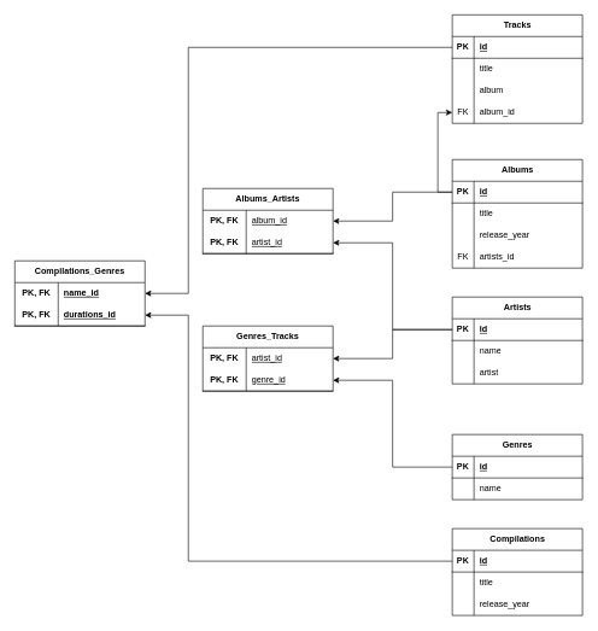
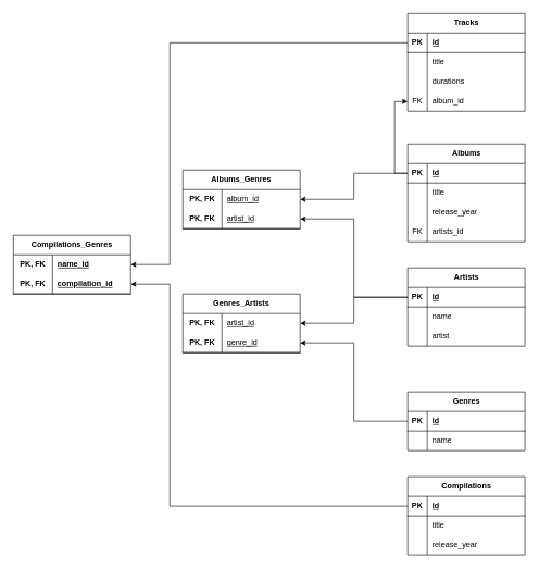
  <mxCell id="0" />
  <mxCell id="1" parent="0" />
  <mxCell id="2" value="Tracks" style="shape=table;startSize=30;container=1;collapsible=1;childLayout=tableLayout;fixedRows=1;rowLines=0;fontStyle=1;align=center;resizeLast=1;html=1;" vertex="1" parent="1"><mxGeometry x="625" y="20" width="180" height="150" as="geometry" /></mxCell>
  <mxCell id="3" value="" style="shape=tableRow;horizontal=0;startSize=0;swimlaneHead=0;swimlaneBody=0;fillColor=none;collapsible=0;dropTarget=0;points=[[0,0.5],[1,0.5]];portConstraint=eastwest;top=0;left=0;right=0;bottom=1;" vertex="1" parent="2"><mxGeometry y="30" width="180" height="30" as="geometry" /></mxCell>
  <mxCell id="4" value="PK" style="shape=partialRectangle;connectable=0;fillColor=none;top=0;left=0;bottom=0;right=0;fontStyle=1;overflow=hidden;whiteSpace=wrap;html=1;" vertex="1" parent="3"><mxGeometry width="30" height="30" as="geometry"><mxRectangle width="30" height="30" as="alternateBounds" /></mxGeometry></mxCell>
  <mxCell id="5" value="id" style="shape=partialRectangle;connectable=0;fillColor=none;top=0;left=0;bottom=0;right=0;align=left;spacingLeft=6;fontStyle=5;overflow=hidden;whiteSpace=wrap;html=1;" vertex="1" parent="3"><mxGeometry x="30" width="150" height="30" as="geometry"><mxRectangle width="150" height="30" as="alternateBounds" /></mxGeometry></mxCell>
  <mxCell id="6" value="" style="shape=tableRow;horizontal=0;startSize=0;swimlaneHead=0;swimlaneBody=0;fillColor=none;collapsible=0;dropTarget=0;points=[[0,0.5],[1,0.5]];portConstraint=eastwest;top=0;left=0;right=0;bottom=0;" vertex="1" parent="2"><mxGeometry y="60" width="180" height="30" as="geometry" /></mxCell>
  <mxCell id="7" value="" style="shape=partialRectangle;connectable=0;fillColor=none;top=0;left=0;bottom=0;right=0;editable=1;overflow=hidden;whiteSpace=wrap;html=1;" vertex="1" parent="6"><mxGeometry width="30" height="30" as="geometry"><mxRectangle width="30" height="30" as="alternateBounds" /></mxGeometry></mxCell>
  <mxCell id="8" value="title" style="shape=partialRectangle;connectable=0;fillColor=none;top=0;left=0;bottom=0;right=0;align=left;spacingLeft=6;overflow=hidden;whiteSpace=wrap;html=1;" vertex="1" parent="6"><mxGeometry x="30" width="150" height="30" as="geometry"><mxRectangle width="150" height="30" as="alternateBounds" /></mxGeometry></mxCell>
  <mxCell id="9" value="" style="shape=tableRow;horizontal=0;startSize=0;swimlaneHead=0;swimlaneBody=0;fillColor=none;collapsible=0;dropTarget=0;points=[[0,0.5],[1,0.5]];portConstraint=eastwest;top=0;left=0;right=0;bottom=0;" vertex="1" parent="2"><mxGeometry y="90" width="180" height="30" as="geometry" /></mxCell>
  <mxCell id="10" value="" style="shape=partialRectangle;connectable=0;fillColor=none;top=0;left=0;bottom=0;right=0;editable=1;overflow=hidden;whiteSpace=wrap;html=1;" vertex="1" parent="9"><mxGeometry width="30" height="30" as="geometry"><mxRectangle width="30" height="30" as="alternateBounds" /></mxGeometry></mxCell>
- <mxCell id="11" value="album" style="shape=partialRectangle;connectable=0;fillColor=none;top=0;left=0;bottom=0;right=0;align=left;spacingLeft=6;overflow=hidden;whiteSpace=wrap;html=1;" vertex="1" parent="9"><mxGeometry x="30" width="150" height="30" as="geometry"><mxRectangle width="150" height="30" as="alternateBounds" /></mxGeometry></mxCell>
+ <mxCell id="11" value="durations" style="shape=partialRectangle;connectable=0;fillColor=none;top=0;left=0;bottom=0;right=0;align=left;spacingLeft=6;overflow=hidden;whiteSpace=wrap;html=1;" vertex="1" parent="9"><mxGeometry x="30" width="150" height="30" as="geometry"><mxRectangle width="150" height="30" as="alternateBounds" /></mxGeometry></mxCell>
  <mxCell id="12" value="" style="shape=tableRow;horizontal=0;startSize=0;swimlaneHead=0;swimlaneBody=0;fillColor=none;collapsible=0;dropTarget=0;points=[[0,0.5],[1,0.5]];portConstraint=eastwest;top=0;left=0;right=0;bottom=0;" vertex="1" parent="2"><mxGeometry y="120" width="180" height="30" as="geometry" /></mxCell>
  <mxCell id="13" value="FK" style="shape=partialRectangle;connectable=0;fillColor=none;top=0;left=0;bottom=0;right=0;editable=1;overflow=hidden;whiteSpace=wrap;html=1;" vertex="1" parent="12"><mxGeometry width="30" height="30" as="geometry"><mxRectangle width="30" height="30" as="alternateBounds" /></mxGeometry></mxCell>
  <mxCell id="14" value="album_id" style="shape=partialRectangle;connectable=0;fillColor=none;top=0;left=0;bottom=0;right=0;align=left;spacingLeft=6;overflow=hidden;whiteSpace=wrap;html=1;" vertex="1" parent="12"><mxGeometry x="30" width="150" height="30" as="geometry"><mxRectangle width="150" height="30" as="alternateBounds" /></mxGeometry></mxCell>
  <mxCell id="15" value="Albums" style="shape=table;startSize=30;container=1;collapsible=1;childLayout=tableLayout;fixedRows=1;rowLines=0;fontStyle=1;align=center;resizeLast=1;html=1;" vertex="1" parent="1"><mxGeometry x="625" y="220" width="180" height="150" as="geometry" /></mxCell>
  <mxCell id="16" value="" style="shape=tableRow;horizontal=0;startSize=0;swimlaneHead=0;swimlaneBody=0;fillColor=none;collapsible=0;dropTarget=0;points=[[0,0.5],[1,0.5]];portConstraint=eastwest;top=0;left=0;right=0;bottom=1;" vertex="1" parent="15"><mxGeometry y="30" width="180" height="30" as="geometry" /></mxCell>
  <mxCell id="17" value="PK" style="shape=partialRectangle;connectable=0;fillColor=none;top=0;left=0;bottom=0;right=0;fontStyle=1;overflow=hidden;whiteSpace=wrap;html=1;" vertex="1" parent="16"><mxGeometry width="30" height="30" as="geometry"><mxRectangle width="30" height="30" as="alternateBounds" /></mxGeometry></mxCell>
  <mxCell id="18" value="id" style="shape=partialRectangle;connectable=0;fillColor=none;top=0;left=0;bottom=0;right=0;align=left;spacingLeft=6;fontStyle=5;overflow=hidden;whiteSpace=wrap;html=1;" vertex="1" parent="16"><mxGeometry x="30" width="150" height="30" as="geometry"><mxRectangle width="150" height="30" as="alternateBounds" /></mxGeometry></mxCell>
  <mxCell id="19" value="" style="shape=tableRow;horizontal=0;startSize=0;swimlaneHead=0;swimlaneBody=0;fillColor=none;collapsible=0;dropTarget=0;points=[[0,0.5],[1,0.5]];portConstraint=eastwest;top=0;left=0;right=0;bottom=0;" vertex="1" parent="15"><mxGeometry y="60" width="180" height="30" as="geometry" /></mxCell>
  <mxCell id="20" value="" style="shape=partialRectangle;connectable=0;fillColor=none;top=0;left=0;bottom=0;right=0;editable=1;overflow=hidden;whiteSpace=wrap;html=1;" vertex="1" parent="19"><mxGeometry width="30" height="30" as="geometry"><mxRectangle width="30" height="30" as="alternateBounds" /></mxGeometry></mxCell>
  <mxCell id="21" value="title" style="shape=partialRectangle;connectable=0;fillColor=none;top=0;left=0;bottom=0;right=0;align=left;spacingLeft=6;overflow=hidden;whiteSpace=wrap;html=1;" vertex="1" parent="19"><mxGeometry x="30" width="150" height="30" as="geometry"><mxRectangle width="150" height="30" as="alternateBounds" /></mxGeometry></mxCell>
  <mxCell id="22" value="" style="shape=tableRow;horizontal=0;startSize=0;swimlaneHead=0;swimlaneBody=0;fillColor=none;collapsible=0;dropTarget=0;points=[[0,0.5],[1,0.5]];portConstraint=eastwest;top=0;left=0;right=0;bottom=0;" vertex="1" parent="15"><mxGeometry y="90" width="180" height="30" as="geometry" /></mxCell>
  <mxCell id="23" value="" style="shape=partialRectangle;connectable=0;fillColor=none;top=0;left=0;bottom=0;right=0;editable=1;overflow=hidden;whiteSpace=wrap;html=1;" vertex="1" parent="22"><mxGeometry width="30" height="30" as="geometry"><mxRectangle width="30" height="30" as="alternateBounds" /></mxGeometry></mxCell>
  <mxCell id="24" value="release_year" style="shape=partialRectangle;connectable=0;fillColor=none;top=0;left=0;bottom=0;right=0;align=left;spacingLeft=6;overflow=hidden;whiteSpace=wrap;html=1;" vertex="1" parent="22"><mxGeometry x="30" width="150" height="30" as="geometry"><mxRectangle width="150" height="30" as="alternateBounds" /></mxGeometry></mxCell>
  <mxCell id="25" value="" style="shape=tableRow;horizontal=0;startSize=0;swimlaneHead=0;swimlaneBody=0;fillColor=none;collapsible=0;dropTarget=0;points=[[0,0.5],[1,0.5]];portConstraint=eastwest;top=0;left=0;right=0;bottom=0;" vertex="1" parent="15"><mxGeometry y="120" width="180" height="30" as="geometry" /></mxCell>
  <mxCell id="26" value="FK" style="shape=partialRectangle;connectable=0;fillColor=none;top=0;left=0;bottom=0;right=0;editable=1;overflow=hidden;whiteSpace=wrap;html=1;" vertex="1" parent="25"><mxGeometry width="30" height="30" as="geometry"><mxRectangle width="30" height="30" as="alternateBounds" /></mxGeometry></mxCell>
  <mxCell id="27" value="artists_id" style="shape=partialRectangle;connectable=0;fillColor=none;top=0;left=0;bottom=0;right=0;align=left;spacingLeft=6;overflow=hidden;whiteSpace=wrap;html=1;" vertex="1" parent="25"><mxGeometry x="30" width="150" height="30" as="geometry"><mxRectangle width="150" height="30" as="alternateBounds" /></mxGeometry></mxCell>
  <mxCell id="28" value="Artists" style="shape=table;startSize=30;container=1;collapsible=1;childLayout=tableLayout;fixedRows=1;rowLines=0;fontStyle=1;align=center;resizeLast=1;html=1;" vertex="1" parent="1"><mxGeometry x="625" y="410" width="180" height="120" as="geometry" /></mxCell>
  <mxCell id="29" value="" style="shape=tableRow;horizontal=0;startSize=0;swimlaneHead=0;swimlaneBody=0;fillColor=none;collapsible=0;dropTarget=0;points=[[0,0.5],[1,0.5]];portConstraint=eastwest;top=0;left=0;right=0;bottom=1;" vertex="1" parent="28"><mxGeometry y="30" width="180" height="30" as="geometry" /></mxCell>
  <mxCell id="30" value="PK" style="shape=partialRectangle;connectable=0;fillColor=none;top=0;left=0;bottom=0;right=0;fontStyle=1;overflow=hidden;whiteSpace=wrap;html=1;" vertex="1" parent="29"><mxGeometry width="30" height="30" as="geometry"><mxRectangle width="30" height="30" as="alternateBounds" /></mxGeometry></mxCell>
  <mxCell id="31" value="id" style="shape=partialRectangle;connectable=0;fillColor=none;top=0;left=0;bottom=0;right=0;align=left;spacingLeft=6;fontStyle=5;overflow=hidden;whiteSpace=wrap;html=1;" vertex="1" parent="29"><mxGeometry x="30" width="150" height="30" as="geometry"><mxRectangle width="150" height="30" as="alternateBounds" /></mxGeometry></mxCell>
  <mxCell id="32" value="" style="shape=tableRow;horizontal=0;startSize=0;swimlaneHead=0;swimlaneBody=0;fillColor=none;collapsible=0;dropTarget=0;points=[[0,0.5],[1,0.5]];portConstraint=eastwest;top=0;left=0;right=0;bottom=0;" vertex="1" parent="28"><mxGeometry y="60" width="180" height="30" as="geometry" /></mxCell>
  <mxCell id="33" value="" style="shape=partialRectangle;connectable=0;fillColor=none;top=0;left=0;bottom=0;right=0;editable=1;overflow=hidden;whiteSpace=wrap;html=1;" vertex="1" parent="32"><mxGeometry width="30" height="30" as="geometry"><mxRectangle width="30" height="30" as="alternateBounds" /></mxGeometry></mxCell>
  <mxCell id="34" value="name" style="shape=partialRectangle;connectable=0;fillColor=none;top=0;left=0;bottom=0;right=0;align=left;spacingLeft=6;overflow=hidden;whiteSpace=wrap;html=1;" vertex="1" parent="32"><mxGeometry x="30" width="150" height="30" as="geometry"><mxRectangle width="150" height="30" as="alternateBounds" /></mxGeometry></mxCell>
  <mxCell id="35" value="" style="shape=tableRow;horizontal=0;startSize=0;swimlaneHead=0;swimlaneBody=0;fillColor=none;collapsible=0;dropTarget=0;points=[[0,0.5],[1,0.5]];portConstraint=eastwest;top=0;left=0;right=0;bottom=0;" vertex="1" parent="28"><mxGeometry y="90" width="180" height="30" as="geometry" /></mxCell>
  <mxCell id="36" value="" style="shape=partialRectangle;connectable=0;fillColor=none;top=0;left=0;bottom=0;right=0;editable=1;overflow=hidden;whiteSpace=wrap;html=1;" vertex="1" parent="35"><mxGeometry width="30" height="30" as="geometry"><mxRectangle width="30" height="30" as="alternateBounds" /></mxGeometry></mxCell>
  <mxCell id="37" value="artist" style="shape=partialRectangle;connectable=0;fillColor=none;top=0;left=0;bottom=0;right=0;align=left;spacingLeft=6;overflow=hidden;whiteSpace=wrap;html=1;" vertex="1" parent="35"><mxGeometry x="30" width="150" height="30" as="geometry"><mxRectangle width="150" height="30" as="alternateBounds" /></mxGeometry></mxCell>
  <mxCell id="38" value="Genres" style="shape=table;startSize=30;container=1;collapsible=1;childLayout=tableLayout;fixedRows=1;rowLines=0;fontStyle=1;align=center;resizeLast=1;html=1;" vertex="1" parent="1"><mxGeometry x="625" y="600" width="180" height="90" as="geometry" /></mxCell>
  <mxCell id="39" value="" style="shape=tableRow;horizontal=0;startSize=0;swimlaneHead=0;swimlaneBody=0;fillColor=none;collapsible=0;dropTarget=0;points=[[0,0.5],[1,0.5]];portConstraint=eastwest;top=0;left=0;right=0;bottom=1;" vertex="1" parent="38"><mxGeometry y="30" width="180" height="30" as="geometry" /></mxCell>
  <mxCell id="40" value="PK" style="shape=partialRectangle;connectable=0;fillColor=none;top=0;left=0;bottom=0;right=0;fontStyle=1;overflow=hidden;whiteSpace=wrap;html=1;" vertex="1" parent="39"><mxGeometry width="30" height="30" as="geometry"><mxRectangle width="30" height="30" as="alternateBounds" /></mxGeometry></mxCell>
  <mxCell id="41" value="id" style="shape=partialRectangle;connectable=0;fillColor=none;top=0;left=0;bottom=0;right=0;align=left;spacingLeft=6;fontStyle=5;overflow=hidden;whiteSpace=wrap;html=1;" vertex="1" parent="39"><mxGeometry x="30" width="150" height="30" as="geometry"><mxRectangle width="150" height="30" as="alternateBounds" /></mxGeometry></mxCell>
  <mxCell id="42" value="" style="shape=tableRow;horizontal=0;startSize=0;swimlaneHead=0;swimlaneBody=0;fillColor=none;collapsible=0;dropTarget=0;points=[[0,0.5],[1,0.5]];portConstraint=eastwest;top=0;left=0;right=0;bottom=0;" vertex="1" parent="38"><mxGeometry y="60" width="180" height="30" as="geometry" /></mxCell>
  <mxCell id="43" value="" style="shape=partialRectangle;connectable=0;fillColor=none;top=0;left=0;bottom=0;right=0;editable=1;overflow=hidden;whiteSpace=wrap;html=1;" vertex="1" parent="42"><mxGeometry width="30" height="30" as="geometry"><mxRectangle width="30" height="30" as="alternateBounds" /></mxGeometry></mxCell>
  <mxCell id="44" value="name" style="shape=partialRectangle;connectable=0;fillColor=none;top=0;left=0;bottom=0;right=0;align=left;spacingLeft=6;overflow=hidden;whiteSpace=wrap;html=1;" vertex="1" parent="42"><mxGeometry x="30" width="150" height="30" as="geometry"><mxRectangle width="150" height="30" as="alternateBounds" /></mxGeometry></mxCell>
  <mxCell id="45" style="edgeStyle=orthogonalEdgeStyle;rounded=0;orthogonalLoop=1;jettySize=auto;html=1;entryX=0;entryY=0.5;entryDx=0;entryDy=0;" edge="1" parent="1" source="16" target="12"><mxGeometry relative="1" as="geometry" /></mxCell>
  <mxCell id="46" value="Compilations" style="shape=table;startSize=30;container=1;collapsible=1;childLayout=tableLayout;fixedRows=1;rowLines=0;fontStyle=1;align=center;resizeLast=1;html=1;" vertex="1" parent="1"><mxGeometry x="625" y="730" width="180" height="120" as="geometry" /></mxCell>
  <mxCell id="47" value="" style="shape=tableRow;horizontal=0;startSize=0;swimlaneHead=0;swimlaneBody=0;fillColor=none;collapsible=0;dropTarget=0;points=[[0,0.5],[1,0.5]];portConstraint=eastwest;top=0;left=0;right=0;bottom=1;" vertex="1" parent="46"><mxGeometry y="30" width="180" height="30" as="geometry" /></mxCell>
  <mxCell id="48" value="PK" style="shape=partialRectangle;connectable=0;fillColor=none;top=0;left=0;bottom=0;right=0;fontStyle=1;overflow=hidden;whiteSpace=wrap;html=1;" vertex="1" parent="47"><mxGeometry width="30" height="30" as="geometry"><mxRectangle width="30" height="30" as="alternateBounds" /></mxGeometry></mxCell>
  <mxCell id="49" value="id" style="shape=partialRectangle;connectable=0;fillColor=none;top=0;left=0;bottom=0;right=0;align=left;spacingLeft=6;fontStyle=5;overflow=hidden;whiteSpace=wrap;html=1;" vertex="1" parent="47"><mxGeometry x="30" width="150" height="30" as="geometry"><mxRectangle width="150" height="30" as="alternateBounds" /></mxGeometry></mxCell>
  <mxCell id="50" value="" style="shape=tableRow;horizontal=0;startSize=0;swimlaneHead=0;swimlaneBody=0;fillColor=none;collapsible=0;dropTarget=0;points=[[0,0.5],[1,0.5]];portConstraint=eastwest;top=0;left=0;right=0;bottom=0;" vertex="1" parent="46"><mxGeometry y="60" width="180" height="30" as="geometry" /></mxCell>
  <mxCell id="51" value="" style="shape=partialRectangle;connectable=0;fillColor=none;top=0;left=0;bottom=0;right=0;editable=1;overflow=hidden;whiteSpace=wrap;html=1;" vertex="1" parent="50"><mxGeometry width="30" height="30" as="geometry"><mxRectangle width="30" height="30" as="alternateBounds" /></mxGeometry></mxCell>
  <mxCell id="52" value="title" style="shape=partialRectangle;connectable=0;fillColor=none;top=0;left=0;bottom=0;right=0;align=left;spacingLeft=6;overflow=hidden;whiteSpace=wrap;html=1;" vertex="1" parent="50"><mxGeometry x="30" width="150" height="30" as="geometry"><mxRectangle width="150" height="30" as="alternateBounds" /></mxGeometry></mxCell>
  <mxCell id="53" value="" style="shape=tableRow;horizontal=0;startSize=0;swimlaneHead=0;swimlaneBody=0;fillColor=none;collapsible=0;dropTarget=0;points=[[0,0.5],[1,0.5]];portConstraint=eastwest;top=0;left=0;right=0;bottom=0;" vertex="1" parent="46"><mxGeometry y="90" width="180" height="30" as="geometry" /></mxCell>
  <mxCell id="54" value="" style="shape=partialRectangle;connectable=0;fillColor=none;top=0;left=0;bottom=0;right=0;editable=1;overflow=hidden;whiteSpace=wrap;html=1;" vertex="1" parent="53"><mxGeometry width="30" height="30" as="geometry"><mxRectangle width="30" height="30" as="alternateBounds" /></mxGeometry></mxCell>
  <mxCell id="55" value="release_year" style="shape=partialRectangle;connectable=0;fillColor=none;top=0;left=0;bottom=0;right=0;align=left;spacingLeft=6;overflow=hidden;whiteSpace=wrap;html=1;" vertex="1" parent="53"><mxGeometry x="30" width="150" height="30" as="geometry"><mxRectangle width="150" height="30" as="alternateBounds" /></mxGeometry></mxCell>
- <mxCell id="56" value="&lt;span style=&quot;text-wrap-mode: nowrap;&quot;&gt;Genres_Tracks&lt;/span&gt;" style="shape=table;startSize=30;container=1;collapsible=1;childLayout=tableLayout;fixedRows=1;rowLines=0;fontStyle=1;align=center;resizeLast=1;html=1;whiteSpace=wrap;" vertex="1" parent="1"><mxGeometry x="280" y="450" width="180" height="90" as="geometry" /></mxCell>
+ <mxCell id="56" value="&lt;span style=&quot;text-wrap-mode: nowrap;&quot;&gt;Genres_Artists&lt;/span&gt;" style="shape=table;startSize=30;container=1;collapsible=1;childLayout=tableLayout;fixedRows=1;rowLines=0;fontStyle=1;align=center;resizeLast=1;html=1;whiteSpace=wrap;" vertex="1" parent="1"><mxGeometry x="280" y="450" width="180" height="90" as="geometry" /></mxCell>
  <mxCell id="57" value="" style="shape=tableRow;horizontal=0;startSize=0;swimlaneHead=0;swimlaneBody=0;fillColor=none;collapsible=0;dropTarget=0;points=[[0,0.5],[1,0.5]];portConstraint=eastwest;top=0;left=0;right=0;bottom=0;html=1;" vertex="1" parent="56"><mxGeometry y="30" width="180" height="30" as="geometry" /></mxCell>
  <mxCell id="58" value="PK, FK" style="shape=partialRectangle;connectable=0;fillColor=none;top=0;left=0;bottom=0;right=0;fontStyle=1;overflow=hidden;html=1;whiteSpace=wrap;" vertex="1" parent="57"><mxGeometry width="60" height="30" as="geometry"><mxRectangle width="60" height="30" as="alternateBounds" /></mxGeometry></mxCell>
  <mxCell id="59" value="&lt;span style=&quot;font-weight: 400;&quot;&gt;artist_id&lt;/span&gt;" style="shape=partialRectangle;connectable=0;fillColor=none;top=0;left=0;bottom=0;right=0;align=left;spacingLeft=6;fontStyle=5;overflow=hidden;html=1;whiteSpace=wrap;" vertex="1" parent="57"><mxGeometry x="60" width="120" height="30" as="geometry"><mxRectangle width="120" height="30" as="alternateBounds" /></mxGeometry></mxCell>
  <mxCell id="60" value="" style="shape=tableRow;horizontal=0;startSize=0;swimlaneHead=0;swimlaneBody=0;fillColor=none;collapsible=0;dropTarget=0;points=[[0,0.5],[1,0.5]];portConstraint=eastwest;top=0;left=0;right=0;bottom=1;html=1;" vertex="1" parent="56"><mxGeometry y="60" width="180" height="30" as="geometry" /></mxCell>
  <mxCell id="61" value="PK, FK" style="shape=partialRectangle;connectable=0;fillColor=none;top=0;left=0;bottom=0;right=0;fontStyle=1;overflow=hidden;html=1;whiteSpace=wrap;" vertex="1" parent="60"><mxGeometry width="60" height="30" as="geometry"><mxRectangle width="60" height="30" as="alternateBounds" /></mxGeometry></mxCell>
  <mxCell id="62" value="&lt;span style=&quot;font-weight: 400;&quot;&gt;genre_id&lt;/span&gt;" style="shape=partialRectangle;connectable=0;fillColor=none;top=0;left=0;bottom=0;right=0;align=left;spacingLeft=6;fontStyle=5;overflow=hidden;html=1;whiteSpace=wrap;" vertex="1" parent="60"><mxGeometry x="60" width="120" height="30" as="geometry"><mxRectangle width="120" height="30" as="alternateBounds" /></mxGeometry></mxCell>
  <mxCell id="63" style="edgeStyle=orthogonalEdgeStyle;rounded=0;orthogonalLoop=1;jettySize=auto;html=1;entryX=1;entryY=0.5;entryDx=0;entryDy=0;" edge="1" parent="1" source="29" target="57"><mxGeometry relative="1" as="geometry" /></mxCell>
  <mxCell id="64" style="edgeStyle=orthogonalEdgeStyle;rounded=0;orthogonalLoop=1;jettySize=auto;html=1;entryX=1;entryY=0.5;entryDx=0;entryDy=0;" edge="1" parent="1" source="39" target="60"><mxGeometry relative="1" as="geometry" /></mxCell>
- <mxCell id="65" value="&lt;span style=&quot;text-wrap-mode: nowrap;&quot;&gt;Albums_Artists&lt;/span&gt;" style="shape=table;startSize=30;container=1;collapsible=1;childLayout=tableLayout;fixedRows=1;rowLines=0;fontStyle=1;align=center;resizeLast=1;html=1;whiteSpace=wrap;" vertex="1" parent="1"><mxGeometry x="280" y="260" width="180" height="90" as="geometry" /></mxCell>
+ <mxCell id="65" value="&lt;span style=&quot;text-wrap-mode: nowrap;&quot;&gt;Albums_Genres&lt;/span&gt;" style="shape=table;startSize=30;container=1;collapsible=1;childLayout=tableLayout;fixedRows=1;rowLines=0;fontStyle=1;align=center;resizeLast=1;html=1;whiteSpace=wrap;" vertex="1" parent="1"><mxGeometry x="280" y="260" width="180" height="90" as="geometry" /></mxCell>
  <mxCell id="66" value="" style="shape=tableRow;horizontal=0;startSize=0;swimlaneHead=0;swimlaneBody=0;fillColor=none;collapsible=0;dropTarget=0;points=[[0,0.5],[1,0.5]];portConstraint=eastwest;top=0;left=0;right=0;bottom=0;html=1;" vertex="1" parent="65"><mxGeometry y="30" width="180" height="30" as="geometry" /></mxCell>
  <mxCell id="67" value="PK, FK" style="shape=partialRectangle;connectable=0;fillColor=none;top=0;left=0;bottom=0;right=0;fontStyle=1;overflow=hidden;html=1;whiteSpace=wrap;" vertex="1" parent="66"><mxGeometry width="60" height="30" as="geometry"><mxRectangle width="60" height="30" as="alternateBounds" /></mxGeometry></mxCell>
  <mxCell id="68" value="&lt;span style=&quot;font-weight: 400;&quot;&gt;album_id&lt;/span&gt;" style="shape=partialRectangle;connectable=0;fillColor=none;top=0;left=0;bottom=0;right=0;align=left;spacingLeft=6;fontStyle=5;overflow=hidden;html=1;whiteSpace=wrap;" vertex="1" parent="66"><mxGeometry x="60" width="120" height="30" as="geometry"><mxRectangle width="120" height="30" as="alternateBounds" /></mxGeometry></mxCell>
  <mxCell id="69" value="" style="shape=tableRow;horizontal=0;startSize=0;swimlaneHead=0;swimlaneBody=0;fillColor=none;collapsible=0;dropTarget=0;points=[[0,0.5],[1,0.5]];portConstraint=eastwest;top=0;left=0;right=0;bottom=1;html=1;" vertex="1" parent="65"><mxGeometry y="60" width="180" height="30" as="geometry" /></mxCell>
  <mxCell id="70" value="PK, FK" style="shape=partialRectangle;connectable=0;fillColor=none;top=0;left=0;bottom=0;right=0;fontStyle=1;overflow=hidden;html=1;whiteSpace=wrap;" vertex="1" parent="69"><mxGeometry width="60" height="30" as="geometry"><mxRectangle width="60" height="30" as="alternateBounds" /></mxGeometry></mxCell>
  <mxCell id="71" value="&lt;span style=&quot;font-weight: 400;&quot;&gt;artist_id&lt;/span&gt;" style="shape=partialRectangle;connectable=0;fillColor=none;top=0;left=0;bottom=0;right=0;align=left;spacingLeft=6;fontStyle=5;overflow=hidden;html=1;whiteSpace=wrap;" vertex="1" parent="69"><mxGeometry x="60" width="120" height="30" as="geometry"><mxRectangle width="120" height="30" as="alternateBounds" /></mxGeometry></mxCell>
  <mxCell id="72" style="edgeStyle=orthogonalEdgeStyle;rounded=0;orthogonalLoop=1;jettySize=auto;html=1;exitX=0;exitY=0.5;exitDx=0;exitDy=0;entryX=1;entryY=0.5;entryDx=0;entryDy=0;" edge="1" parent="1" source="16" target="66"><mxGeometry relative="1" as="geometry" /></mxCell>
  <mxCell id="73" style="edgeStyle=orthogonalEdgeStyle;rounded=0;orthogonalLoop=1;jettySize=auto;html=1;entryX=1;entryY=0.5;entryDx=0;entryDy=0;" edge="1" parent="1" source="29" target="69"><mxGeometry relative="1" as="geometry" /></mxCell>
  <mxCell id="74" value="Compilations_Genres" style="shape=table;startSize=30;container=1;collapsible=1;childLayout=tableLayout;fixedRows=1;rowLines=0;fontStyle=1;align=center;resizeLast=1;html=1;whiteSpace=wrap;" vertex="1" parent="1"><mxGeometry x="20" y="360" width="180" height="90" as="geometry" /></mxCell>
  <mxCell id="75" value="" style="shape=tableRow;horizontal=0;startSize=0;swimlaneHead=0;swimlaneBody=0;fillColor=none;collapsible=0;dropTarget=0;points=[[0,0.5],[1,0.5]];portConstraint=eastwest;top=0;left=0;right=0;bottom=0;html=1;" vertex="1" parent="74"><mxGeometry y="30" width="180" height="30" as="geometry" /></mxCell>
  <mxCell id="76" value="PK, FK" style="shape=partialRectangle;connectable=0;fillColor=none;top=0;left=0;bottom=0;right=0;fontStyle=1;overflow=hidden;html=1;whiteSpace=wrap;" vertex="1" parent="75"><mxGeometry width="60" height="30" as="geometry"><mxRectangle width="60" height="30" as="alternateBounds" /></mxGeometry></mxCell>
  <mxCell id="77" value="name_id" style="shape=partialRectangle;connectable=0;fillColor=none;top=0;left=0;bottom=0;right=0;align=left;spacingLeft=6;fontStyle=5;overflow=hidden;html=1;whiteSpace=wrap;" vertex="1" parent="75"><mxGeometry x="60" width="120" height="30" as="geometry"><mxRectangle width="120" height="30" as="alternateBounds" /></mxGeometry></mxCell>
  <mxCell id="78" value="" style="shape=tableRow;horizontal=0;startSize=0;swimlaneHead=0;swimlaneBody=0;fillColor=none;collapsible=0;dropTarget=0;points=[[0,0.5],[1,0.5]];portConstraint=eastwest;top=0;left=0;right=0;bottom=1;html=1;" vertex="1" parent="74"><mxGeometry y="60" width="180" height="30" as="geometry" /></mxCell>
  <mxCell id="79" value="PK, FK" style="shape=partialRectangle;connectable=0;fillColor=none;top=0;left=0;bottom=0;right=0;fontStyle=1;overflow=hidden;html=1;whiteSpace=wrap;" vertex="1" parent="78"><mxGeometry width="60" height="30" as="geometry"><mxRectangle width="60" height="30" as="alternateBounds" /></mxGeometry></mxCell>
- <mxCell id="80" value="durations_id" style="shape=partialRectangle;connectable=0;fillColor=none;top=0;left=0;bottom=0;right=0;align=left;spacingLeft=6;fontStyle=5;overflow=hidden;html=1;whiteSpace=wrap;" vertex="1" parent="78"><mxGeometry x="60" width="120" height="30" as="geometry"><mxRectangle width="120" height="30" as="alternateBounds" /></mxGeometry></mxCell>
+ <mxCell id="80" value="compilation_id" style="shape=partialRectangle;connectable=0;fillColor=none;top=0;left=0;bottom=0;right=0;align=left;spacingLeft=6;fontStyle=5;overflow=hidden;html=1;whiteSpace=wrap;" vertex="1" parent="78"><mxGeometry x="60" width="120" height="30" as="geometry"><mxRectangle width="120" height="30" as="alternateBounds" /></mxGeometry></mxCell>
  <mxCell id="81" style="edgeStyle=orthogonalEdgeStyle;rounded=0;orthogonalLoop=1;jettySize=auto;html=1;entryX=1;entryY=0.5;entryDx=0;entryDy=0;exitX=0;exitY=0.5;exitDx=0;exitDy=0;" edge="1" parent="1" source="47" target="78"><mxGeometry relative="1" as="geometry"><Array as="points"><mxPoint x="260" y="775" /><mxPoint x="260" y="435" /></Array></mxGeometry></mxCell>
  <mxCell id="82" style="edgeStyle=orthogonalEdgeStyle;rounded=0;orthogonalLoop=1;jettySize=auto;html=1;entryX=1;entryY=0.5;entryDx=0;entryDy=0;" edge="1" parent="1" source="3" target="75"><mxGeometry relative="1" as="geometry"><Array as="points"><mxPoint x="260" y="65" /><mxPoint x="260" y="405" /></Array></mxGeometry></mxCell>
